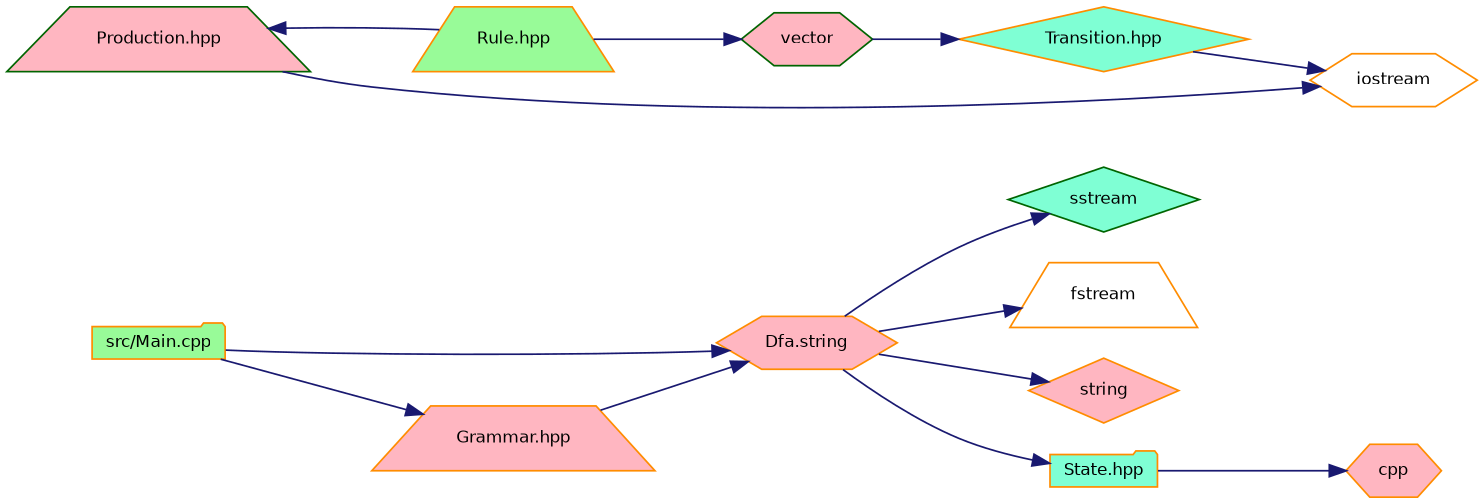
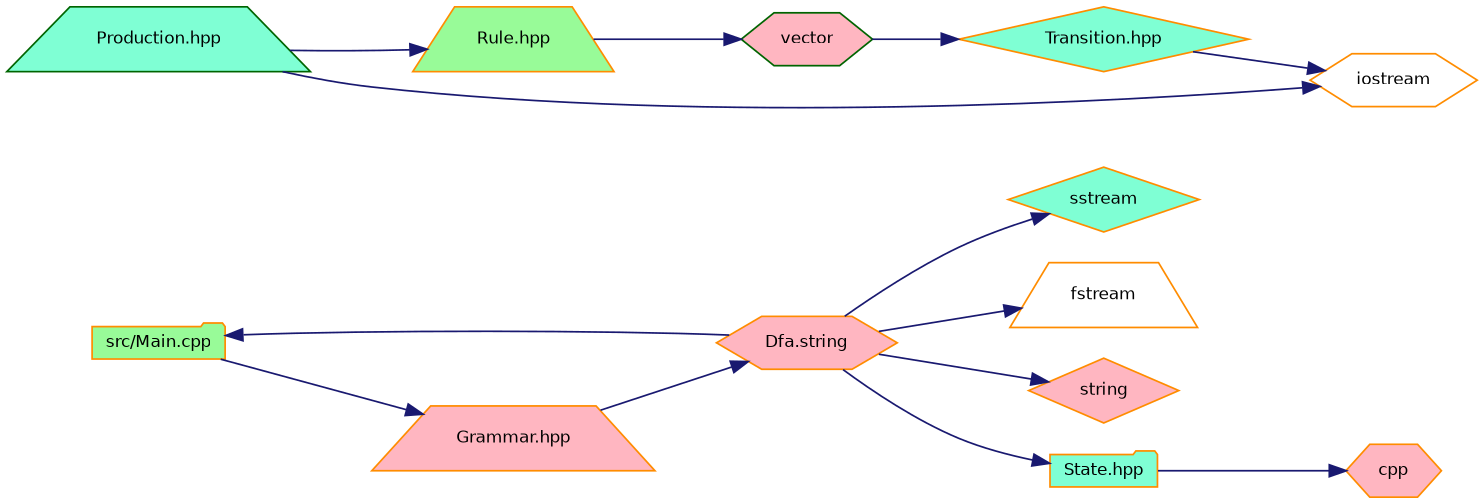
  digraph {
    rankdir=LR
    node [color=darkorange fillcolor=lightpink fontname=Helvetica fontsize=10 shape=hexagon style=filled]
    edge [color=midnightblue fontname=Helvetica fontsize=10 labelfontname=Helvetica labelfontsize=10 style=solid]
    n1 [fillcolor=palegreen fontcolor=black height=0.2 label="src/Main.cpp" shape=folder width=0.4]
    n2 [height=0.2 label="Dfa.string" width=0.4]
    n3 [height=0.2 label="Grammar.hpp" shape=trapezium width=0.4]
-   n4 [color=darkgreen fillcolor=aquamarine height=0.2 label=sstream shape=diamond width=0.4]
+   n4 [fillcolor=aquamarine height=0.2 label=sstream shape=diamond width=0.4]
    n5 [fillcolor=white height=0.2 label=fstream shape=trapezium width=0.4]
    n6 [height=0.2 label=string shape=diamond width=0.4]
    n7 [fillcolor=aquamarine height=0.2 label="State.hpp" shape=folder width=0.4]
    n8 [height=0.2 label=cpp width=0.4]
    n9 [fillcolor=aquamarine height=0.2 label="Transition.hpp" shape=diamond width=0.4]
    n10 [fillcolor=white height=0.2 label=iostream width=0.4]
    n11 [fillcolor=palegreen height=0.2 label="Rule.hpp" shape=trapezium width=0.4]
    n12 [color=darkgreen height=0.2 label=vector width=0.4]
-   n13 [color=darkgreen height=0.2 label="Production.hpp" shape=trapezium width=0.4]
-   n1 -> n2
+   n13 [color=darkgreen fillcolor=aquamarine height=0.2 label="Production.hpp" shape=trapezium width=0.4]
+   n2 -> n1
    n1 -> n3
    n2 -> n4
    n2 -> n5
    n2 -> n6
    n2 -> n7
    n3 -> n2
    n7 -> n8
    n9 -> n10
    n11 -> n12
-   n11 -> n13
+   n13 -> n11
    n12 -> n9
    n13 -> n10
  }
